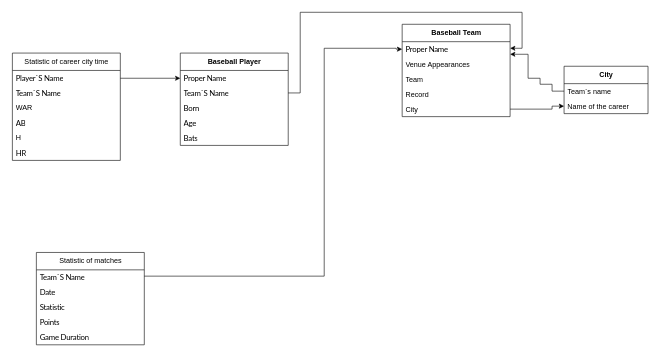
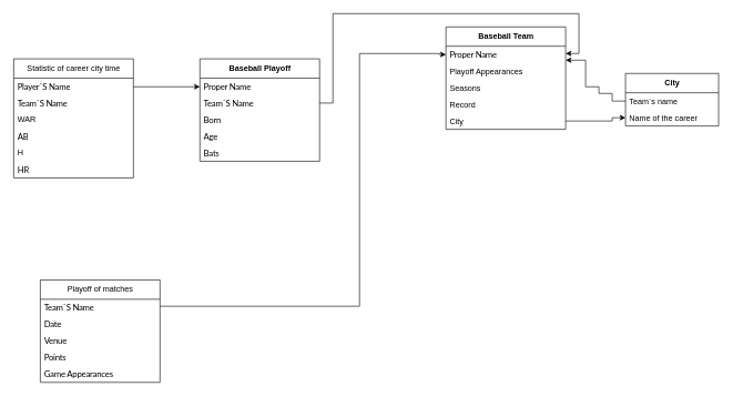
  <mxCell id="0" />
  <mxCell id="1" parent="0" />
- <mxCell id="2" value="Baseball Player" style="swimlane;fontStyle=1;align=center;verticalAlign=middle;childLayout=stackLayout;horizontal=1;startSize=29;horizontalStack=0;resizeParent=1;resizeParentMax=0;resizeLast=0;collapsible=0;marginBottom=0;html=1;" parent="1" vertex="1"><mxGeometry x="300" y="88" width="180" height="154" as="geometry" /></mxCell>
+ <mxCell id="2" value="Baseball Playoff" style="swimlane;fontStyle=1;align=center;verticalAlign=middle;childLayout=stackLayout;horizontal=1;startSize=29;horizontalStack=0;resizeParent=1;resizeParentMax=0;resizeLast=0;collapsible=0;marginBottom=0;html=1;" parent="1" vertex="1"><mxGeometry x="300" y="88" width="180" height="154" as="geometry" /></mxCell>
  <mxCell id="3" value="&lt;span style=&quot;font-family: &amp;#34;lato&amp;#34; , sans-serif ; font-size: 13px ; letter-spacing: -0.4px ; text-align: center ; text-transform: capitalize ; background-color: rgb(255 , 255 , 255)&quot;&gt;Proper Name&lt;/span&gt;" style="text;html=1;strokeColor=none;fillColor=none;align=left;verticalAlign=middle;spacingLeft=4;spacingRight=4;overflow=hidden;rotatable=0;points=[[0,0.5],[1,0.5]];portConstraint=eastwest;" parent="2" vertex="1"><mxGeometry y="29" width="180" height="25" as="geometry" /></mxCell>
  <mxCell id="4" value="&lt;div style=&quot;text-align: center&quot;&gt;&lt;font face=&quot;lato, sans-serif&quot;&gt;&lt;span style=&quot;font-size: 13px ; letter-spacing: -0.4px ; text-transform: capitalize&quot;&gt;Team`s name&lt;/span&gt;&lt;/font&gt;&lt;br&gt;&lt;/div&gt;" style="text;html=1;strokeColor=none;fillColor=none;align=left;verticalAlign=middle;spacingLeft=4;spacingRight=4;overflow=hidden;rotatable=0;points=[[0,0.5],[1,0.5]];portConstraint=eastwest;" parent="2" vertex="1"><mxGeometry y="54" width="180" height="25" as="geometry" /></mxCell>
  <mxCell id="5" value="&lt;div style=&quot;text-align: center&quot;&gt;&lt;font face=&quot;lato, sans-serif&quot;&gt;&lt;span style=&quot;font-size: 13px ; letter-spacing: -0.4px ; text-transform: capitalize&quot;&gt;Born&lt;/span&gt;&lt;/font&gt;&lt;br&gt;&lt;/div&gt;" style="text;html=1;strokeColor=none;fillColor=none;align=left;verticalAlign=middle;spacingLeft=4;spacingRight=4;overflow=hidden;rotatable=0;points=[[0,0.5],[1,0.5]];portConstraint=eastwest;" parent="2" vertex="1"><mxGeometry y="79" width="180" height="25" as="geometry" /></mxCell>
  <mxCell id="6" value="&lt;div style=&quot;text-align: center&quot;&gt;&lt;font face=&quot;lato, sans-serif&quot;&gt;&lt;span style=&quot;font-size: 13px ; letter-spacing: -0.4px ; text-transform: capitalize&quot;&gt;Age&lt;/span&gt;&lt;/font&gt;&lt;br&gt;&lt;/div&gt;" style="text;html=1;strokeColor=none;fillColor=none;align=left;verticalAlign=middle;spacingLeft=4;spacingRight=4;overflow=hidden;rotatable=0;points=[[0,0.5],[1,0.5]];portConstraint=eastwest;" parent="2" vertex="1"><mxGeometry y="104" width="180" height="25" as="geometry" /></mxCell>
  <mxCell id="7" value="&lt;div style=&quot;text-align: center&quot;&gt;&lt;font face=&quot;lato, sans-serif&quot;&gt;&lt;span style=&quot;font-size: 13px ; letter-spacing: -0.4px ; text-transform: capitalize&quot;&gt;Bats&lt;/span&gt;&lt;/font&gt;&lt;br&gt;&lt;/div&gt;" style="text;html=1;strokeColor=none;fillColor=none;align=left;verticalAlign=middle;spacingLeft=4;spacingRight=4;overflow=hidden;rotatable=0;points=[[0,0.5],[1,0.5]];portConstraint=eastwest;" parent="2" vertex="1"><mxGeometry y="129" width="180" height="25" as="geometry" /></mxCell>
  <mxCell id="8" value="Baseball&amp;nbsp;Team" style="swimlane;fontStyle=1;align=center;verticalAlign=middle;childLayout=stackLayout;horizontal=1;startSize=29;horizontalStack=0;resizeParent=1;resizeParentMax=0;resizeLast=0;collapsible=0;marginBottom=0;html=1;" parent="1" vertex="1"><mxGeometry x="670" y="40" width="180" height="154" as="geometry" /></mxCell>
  <mxCell id="9" value="&lt;span style=&quot;font-family: &amp;#34;lato&amp;#34; , sans-serif ; font-size: 13px ; letter-spacing: -0.4px ; text-align: center ; text-transform: capitalize ; background-color: rgb(255 , 255 , 255)&quot;&gt;Proper Name&lt;/span&gt;" style="text;html=1;strokeColor=none;fillColor=none;align=left;verticalAlign=middle;spacingLeft=4;spacingRight=4;overflow=hidden;rotatable=0;points=[[0,0.5],[1,0.5]];portConstraint=eastwest;" parent="8" vertex="1"><mxGeometry y="29" width="180" height="25" as="geometry" /></mxCell>
- <mxCell id="10" value="Venue Appearances" style="text;html=1;strokeColor=none;fillColor=none;align=left;verticalAlign=middle;spacingLeft=4;spacingRight=4;overflow=hidden;rotatable=0;points=[[0,0.5],[1,0.5]];portConstraint=eastwest;" parent="8" vertex="1"><mxGeometry y="54" width="180" height="25" as="geometry" /></mxCell>
- <mxCell id="11" value="Team" style="text;html=1;strokeColor=none;fillColor=none;align=left;verticalAlign=middle;spacingLeft=4;spacingRight=4;overflow=hidden;rotatable=0;points=[[0,0.5],[1,0.5]];portConstraint=eastwest;" parent="8" vertex="1"><mxGeometry y="79" width="180" height="25" as="geometry" /></mxCell>
+ <mxCell id="10" value="Playoff Appearances" style="text;html=1;strokeColor=none;fillColor=none;align=left;verticalAlign=middle;spacingLeft=4;spacingRight=4;overflow=hidden;rotatable=0;points=[[0,0.5],[1,0.5]];portConstraint=eastwest;" parent="8" vertex="1"><mxGeometry y="54" width="180" height="25" as="geometry" /></mxCell>
+ <mxCell id="11" value="Seasons" style="text;html=1;strokeColor=none;fillColor=none;align=left;verticalAlign=middle;spacingLeft=4;spacingRight=4;overflow=hidden;rotatable=0;points=[[0,0.5],[1,0.5]];portConstraint=eastwest;" parent="8" vertex="1"><mxGeometry y="79" width="180" height="25" as="geometry" /></mxCell>
  <mxCell id="12" value="Record" style="text;html=1;strokeColor=none;fillColor=none;align=left;verticalAlign=middle;spacingLeft=4;spacingRight=4;overflow=hidden;rotatable=0;points=[[0,0.5],[1,0.5]];portConstraint=eastwest;" parent="8" vertex="1"><mxGeometry y="104" width="180" height="25" as="geometry" /></mxCell>
  <mxCell id="13" value="City" style="text;html=1;strokeColor=none;fillColor=none;align=left;verticalAlign=middle;spacingLeft=4;spacingRight=4;overflow=hidden;rotatable=0;points=[[0,0.5],[1,0.5]];portConstraint=eastwest;" parent="8" vertex="1"><mxGeometry y="129" width="180" height="25" as="geometry" /></mxCell>
  <mxCell id="14" value="&lt;span style=&quot;font-weight: 400&quot;&gt;Statistic of career city time&lt;/span&gt;" style="swimlane;fontStyle=1;align=center;verticalAlign=middle;childLayout=stackLayout;horizontal=1;startSize=29;horizontalStack=0;resizeParent=1;resizeParentMax=0;resizeLast=0;collapsible=0;marginBottom=0;html=1;" parent="1" vertex="1"><mxGeometry x="20" y="88" width="180" height="179" as="geometry" /></mxCell>
  <mxCell id="15" value="&lt;div style=&quot;text-align: center&quot;&gt;&lt;font face=&quot;lato, sans-serif&quot;&gt;&lt;span style=&quot;font-size: 13px ; letter-spacing: -0.4px ; text-transform: capitalize&quot;&gt;Player`s name&lt;/span&gt;&lt;/font&gt;&lt;br&gt;&lt;/div&gt;" style="text;html=1;strokeColor=none;fillColor=none;align=left;verticalAlign=middle;spacingLeft=4;spacingRight=4;overflow=hidden;rotatable=0;points=[[0,0.5],[1,0.5]];portConstraint=eastwest;" parent="14" vertex="1"><mxGeometry y="29" width="180" height="25" as="geometry" /></mxCell>
  <mxCell id="16" value="&lt;div style=&quot;text-align: center&quot;&gt;&lt;font face=&quot;lato, sans-serif&quot;&gt;&lt;span style=&quot;font-size: 13px ; letter-spacing: -0.4px ; text-transform: capitalize&quot;&gt;Team`s name&lt;/span&gt;&lt;/font&gt;&lt;br&gt;&lt;/div&gt;" style="text;html=1;strokeColor=none;fillColor=none;align=left;verticalAlign=middle;spacingLeft=4;spacingRight=4;overflow=hidden;rotatable=0;points=[[0,0.5],[1,0.5]];portConstraint=eastwest;" parent="14" vertex="1"><mxGeometry y="54" width="180" height="25" as="geometry" /></mxCell>
  <mxCell id="17" value="&lt;div style=&quot;text-align: center&quot;&gt;WAR&lt;/div&gt;" style="text;html=1;strokeColor=none;fillColor=none;align=left;verticalAlign=middle;spacingLeft=4;spacingRight=4;overflow=hidden;rotatable=0;points=[[0,0.5],[1,0.5]];portConstraint=eastwest;" parent="14" vertex="1"><mxGeometry y="79" width="180" height="25" as="geometry" /></mxCell>
  <mxCell id="18" value="&lt;div style=&quot;text-align: center&quot;&gt;&lt;font face=&quot;lato, sans-serif&quot;&gt;&lt;span style=&quot;font-size: 13px ; letter-spacing: -0.4px ; text-transform: capitalize&quot;&gt;AB&lt;/span&gt;&lt;/font&gt;&lt;br&gt;&lt;/div&gt;" style="text;html=1;strokeColor=none;fillColor=none;align=left;verticalAlign=middle;spacingLeft=4;spacingRight=4;overflow=hidden;rotatable=0;points=[[0,0.5],[1,0.5]];portConstraint=eastwest;" parent="14" vertex="1"><mxGeometry y="104" width="180" height="25" as="geometry" /></mxCell>
  <mxCell id="19" value="&lt;div style=&quot;text-align: center&quot;&gt;H&lt;/div&gt;" style="text;html=1;strokeColor=none;fillColor=none;align=left;verticalAlign=middle;spacingLeft=4;spacingRight=4;overflow=hidden;rotatable=0;points=[[0,0.5],[1,0.5]];portConstraint=eastwest;" parent="14" vertex="1"><mxGeometry y="129" width="180" height="25" as="geometry" /></mxCell>
  <mxCell id="20" value="&lt;div style=&quot;text-align: center&quot;&gt;&lt;font face=&quot;lato, sans-serif&quot;&gt;&lt;span style=&quot;font-size: 13px ; letter-spacing: -0.4px ; text-transform: capitalize&quot;&gt;HR&lt;/span&gt;&lt;/font&gt;&lt;br&gt;&lt;/div&gt;" style="text;html=1;strokeColor=none;fillColor=none;align=left;verticalAlign=middle;spacingLeft=4;spacingRight=4;overflow=hidden;rotatable=0;points=[[0,0.5],[1,0.5]];portConstraint=eastwest;" parent="14" vertex="1"><mxGeometry y="154" width="180" height="25" as="geometry" /></mxCell>
- <mxCell id="21" value="&lt;span style=&quot;font-weight: 400&quot;&gt;Statistic of matches&lt;/span&gt;" style="swimlane;fontStyle=1;align=center;verticalAlign=middle;childLayout=stackLayout;horizontal=1;startSize=29;horizontalStack=0;resizeParent=1;resizeParentMax=0;resizeLast=0;collapsible=0;marginBottom=0;html=1;" parent="1" vertex="1"><mxGeometry x="60" y="420.5" width="180" height="154" as="geometry" /></mxCell>
+ <mxCell id="21" value="&lt;span style=&quot;font-weight: 400&quot;&gt;Playoff of matches&lt;/span&gt;" style="swimlane;fontStyle=1;align=center;verticalAlign=middle;childLayout=stackLayout;horizontal=1;startSize=29;horizontalStack=0;resizeParent=1;resizeParentMax=0;resizeLast=0;collapsible=0;marginBottom=0;html=1;" parent="1" vertex="1"><mxGeometry x="60" y="420.5" width="180" height="154" as="geometry" /></mxCell>
  <mxCell id="22" value="&lt;div style=&quot;text-align: center&quot;&gt;&lt;font face=&quot;lato, sans-serif&quot;&gt;&lt;span style=&quot;font-size: 13px ; letter-spacing: -0.4px ; text-transform: capitalize&quot;&gt;Team`s name&lt;/span&gt;&lt;/font&gt;&lt;/div&gt;" style="text;html=1;strokeColor=none;fillColor=none;align=left;verticalAlign=middle;spacingLeft=4;spacingRight=4;overflow=hidden;rotatable=0;points=[[0,0.5],[1,0.5]];portConstraint=eastwest;" parent="21" vertex="1"><mxGeometry y="29" width="180" height="25" as="geometry" /></mxCell>
  <mxCell id="23" value="&lt;div style=&quot;text-align: center&quot;&gt;&lt;font face=&quot;lato, sans-serif&quot;&gt;&lt;span style=&quot;font-size: 13px ; letter-spacing: -0.4px ; text-transform: capitalize&quot;&gt;Date&lt;/span&gt;&lt;/font&gt;&lt;br&gt;&lt;/div&gt;" style="text;html=1;strokeColor=none;fillColor=none;align=left;verticalAlign=middle;spacingLeft=4;spacingRight=4;overflow=hidden;rotatable=0;points=[[0,0.5],[1,0.5]];portConstraint=eastwest;" parent="21" vertex="1"><mxGeometry y="54" width="180" height="25" as="geometry" /></mxCell>
- <mxCell id="24" value="&lt;div style=&quot;text-align: center&quot;&gt;&lt;font face=&quot;lato, sans-serif&quot;&gt;&lt;span style=&quot;font-size: 13px ; letter-spacing: -0.4px ; text-transform: capitalize&quot;&gt;Statistic&lt;/span&gt;&lt;/font&gt;&lt;br&gt;&lt;/div&gt;" style="text;html=1;strokeColor=none;fillColor=none;align=left;verticalAlign=middle;spacingLeft=4;spacingRight=4;overflow=hidden;rotatable=0;points=[[0,0.5],[1,0.5]];portConstraint=eastwest;" parent="21" vertex="1"><mxGeometry y="79" width="180" height="25" as="geometry" /></mxCell>
+ <mxCell id="24" value="&lt;div style=&quot;text-align: center&quot;&gt;&lt;font face=&quot;lato, sans-serif&quot;&gt;&lt;span style=&quot;font-size: 13px ; letter-spacing: -0.4px ; text-transform: capitalize&quot;&gt;Venue&lt;/span&gt;&lt;/font&gt;&lt;br&gt;&lt;/div&gt;" style="text;html=1;strokeColor=none;fillColor=none;align=left;verticalAlign=middle;spacingLeft=4;spacingRight=4;overflow=hidden;rotatable=0;points=[[0,0.5],[1,0.5]];portConstraint=eastwest;" parent="21" vertex="1"><mxGeometry y="79" width="180" height="25" as="geometry" /></mxCell>
  <mxCell id="25" value="&lt;div style=&quot;text-align: center&quot;&gt;&lt;font face=&quot;lato, sans-serif&quot;&gt;&lt;span style=&quot;font-size: 13px ; letter-spacing: -0.4px ; text-transform: capitalize&quot;&gt;Points&lt;/span&gt;&lt;/font&gt;&lt;br&gt;&lt;/div&gt;" style="text;html=1;strokeColor=none;fillColor=none;align=left;verticalAlign=middle;spacingLeft=4;spacingRight=4;overflow=hidden;rotatable=0;points=[[0,0.5],[1,0.5]];portConstraint=eastwest;" parent="21" vertex="1"><mxGeometry y="104" width="180" height="25" as="geometry" /></mxCell>
- <mxCell id="26" value="&lt;div style=&quot;text-align: center&quot;&gt;&lt;font face=&quot;lato, sans-serif&quot;&gt;&lt;span style=&quot;font-size: 13px ; letter-spacing: -0.4px ; text-transform: capitalize&quot;&gt;Game Duration&lt;/span&gt;&lt;/font&gt;&lt;br&gt;&lt;/div&gt;" style="text;html=1;strokeColor=none;fillColor=none;align=left;verticalAlign=middle;spacingLeft=4;spacingRight=4;overflow=hidden;rotatable=0;points=[[0,0.5],[1,0.5]];portConstraint=eastwest;" parent="21" vertex="1"><mxGeometry y="129" width="180" height="25" as="geometry" /></mxCell>
+ <mxCell id="26" value="&lt;div style=&quot;text-align: center&quot;&gt;&lt;font face=&quot;lato, sans-serif&quot;&gt;&lt;span style=&quot;font-size: 13px ; letter-spacing: -0.4px ; text-transform: capitalize&quot;&gt;Game Appearances&lt;/span&gt;&lt;/font&gt;&lt;br&gt;&lt;/div&gt;" style="text;html=1;strokeColor=none;fillColor=none;align=left;verticalAlign=middle;spacingLeft=4;spacingRight=4;overflow=hidden;rotatable=0;points=[[0,0.5],[1,0.5]];portConstraint=eastwest;" parent="21" vertex="1"><mxGeometry y="129" width="180" height="25" as="geometry" /></mxCell>
  <mxCell id="27" value="City" style="swimlane;fontStyle=1;align=center;verticalAlign=middle;childLayout=stackLayout;horizontal=1;startSize=29;horizontalStack=0;resizeParent=1;resizeParentMax=0;resizeLast=0;collapsible=0;marginBottom=0;html=1;" parent="1" vertex="1"><mxGeometry x="940" y="110" width="140" height="79" as="geometry" /></mxCell>
  <mxCell id="28" value="Team`s name" style="text;html=1;strokeColor=none;fillColor=none;align=left;verticalAlign=middle;spacingLeft=4;spacingRight=4;overflow=hidden;rotatable=0;points=[[0,0.5],[1,0.5]];portConstraint=eastwest;" parent="27" vertex="1"><mxGeometry y="29" width="140" height="25" as="geometry" /></mxCell>
  <mxCell id="29" value="Name of the career" style="text;html=1;strokeColor=none;fillColor=none;align=left;verticalAlign=middle;spacingLeft=4;spacingRight=4;overflow=hidden;rotatable=0;points=[[0,0.5],[1,0.5]];portConstraint=eastwest;" parent="27" vertex="1"><mxGeometry y="54" width="140" height="25" as="geometry" /></mxCell>
  <mxCell id="30" value="" style="edgeStyle=segmentEdgeStyle;endArrow=classic;html=1;rounded=0;entryX=0;entryY=0.5;entryDx=0;entryDy=0;" parent="1" target="9" edge="1"><mxGeometry width="50" height="50" relative="1" as="geometry"><mxPoint x="240" y="460" as="sourcePoint" /><mxPoint x="570" y="130" as="targetPoint" /><Array as="points"><mxPoint x="540" y="460" /><mxPoint x="540" y="80" /><mxPoint x="660" y="80" /></Array></mxGeometry></mxCell>
  <mxCell id="31" value="" style="edgeStyle=segmentEdgeStyle;endArrow=classic;html=1;rounded=0;entryX=0;entryY=0.5;entryDx=0;entryDy=0;" parent="1" target="3" edge="1"><mxGeometry width="50" height="50" relative="1" as="geometry"><mxPoint x="200" y="130" as="sourcePoint" /><mxPoint x="250" y="80" as="targetPoint" /></mxGeometry></mxCell>
  <mxCell id="32" value="" style="edgeStyle=segmentEdgeStyle;endArrow=classic;html=1;rounded=0;exitX=1;exitY=0.5;exitDx=0;exitDy=0;" parent="1" source="4" target="9" edge="1"><mxGeometry width="50" height="50" relative="1" as="geometry"><mxPoint x="520" y="340" as="sourcePoint" /><mxPoint x="880" y="70" as="targetPoint" /><Array as="points"><mxPoint x="500" y="155" /><mxPoint x="500" y="20" /><mxPoint x="870" y="20" /><mxPoint x="870" y="80" /></Array></mxGeometry></mxCell>
  <mxCell id="33" value="" style="edgeStyle=segmentEdgeStyle;endArrow=classic;html=1;rounded=0;exitX=0;exitY=0.5;exitDx=0;exitDy=0;" parent="1" source="28" target="9" edge="1"><mxGeometry width="50" height="50" relative="1" as="geometry"><mxPoint x="920" y="150" as="sourcePoint" /><mxPoint x="850" y="460" as="targetPoint" /><Array as="points"><mxPoint x="920" y="152" /><mxPoint x="920" y="140" /><mxPoint x="900" y="140" /><mxPoint x="900" y="130" /><mxPoint x="880" y="130" /><mxPoint x="880" y="90" /></Array></mxGeometry></mxCell>
  <mxCell id="34" value="" style="edgeStyle=segmentEdgeStyle;endArrow=classic;html=1;rounded=0;entryX=0;entryY=0.5;entryDx=0;entryDy=0;" parent="1" source="13" target="29" edge="1"><mxGeometry width="50" height="50" relative="1" as="geometry"><mxPoint x="860" y="170" as="sourcePoint" /><mxPoint x="900" y="160" as="targetPoint" /><Array as="points"><mxPoint x="920" y="182" /><mxPoint x="920" y="177" /></Array></mxGeometry></mxCell>
